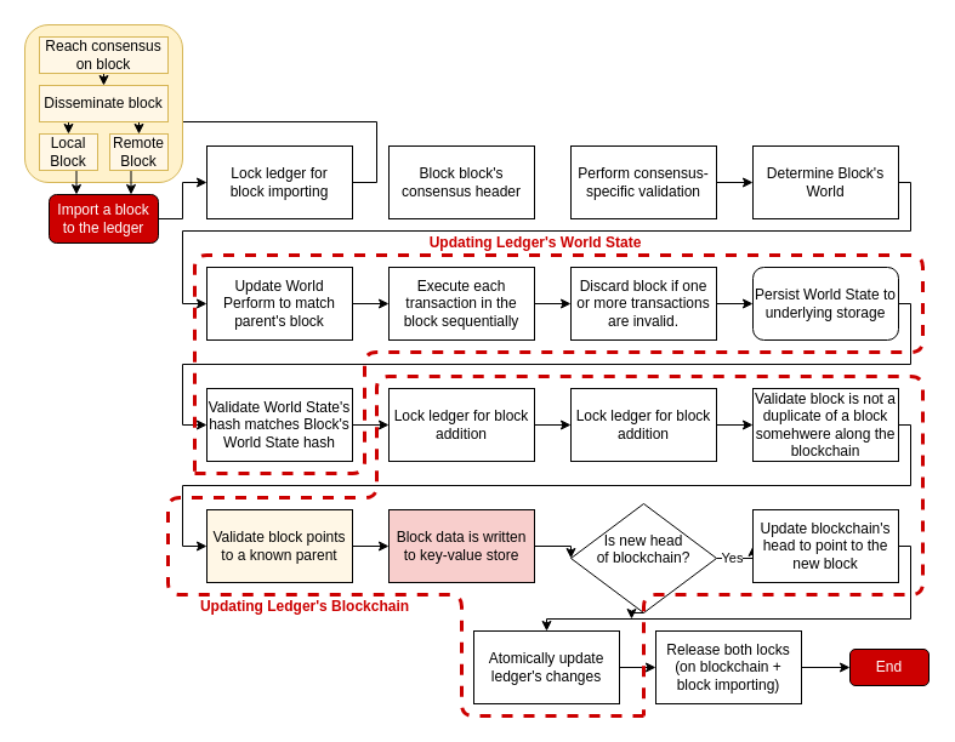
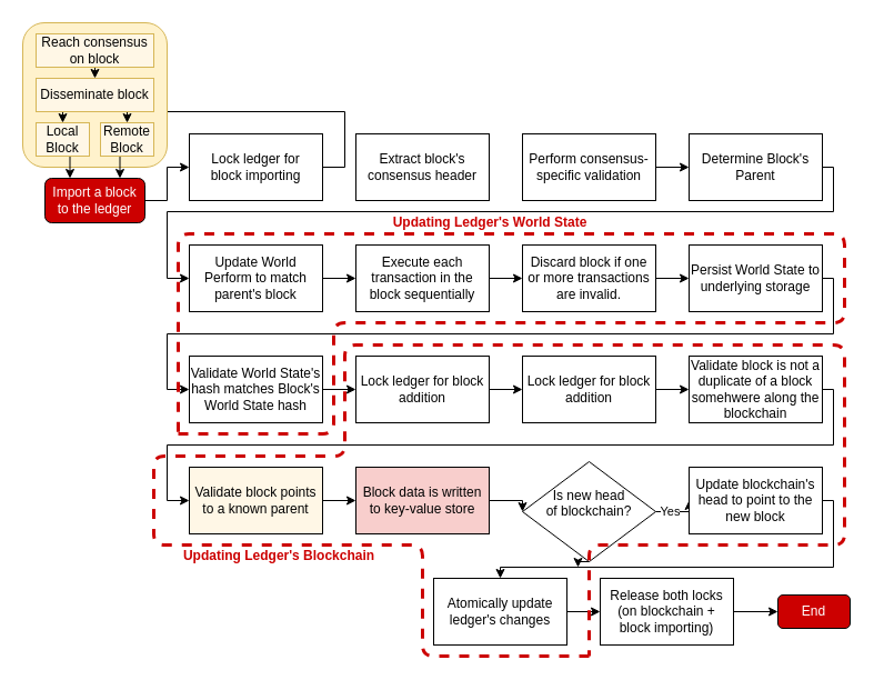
  <mxCell id="0" />
  <mxCell id="1" parent="0" />
  <mxCell id="2" style="edgeStyle=orthogonalEdgeStyle;rounded=0;orthogonalLoop=1;jettySize=auto;html=1;exitX=1;exitY=0.5;exitDx=0;exitDy=0;entryX=0;entryY=0.5;entryDx=0;entryDy=0;fontColor=#FFFFFF;" edge="1" parent="1" source="3" target="5"><mxGeometry relative="1" as="geometry" /></mxCell>
  <mxCell id="3" value="Import a block to the ledger" style="rounded=1;whiteSpace=wrap;html=1;fillColor=#CC0000;fontColor=#FFFFFF;" vertex="1" parent="1"><mxGeometry x="40" y="160" width="90" height="40" as="geometry" /></mxCell>
  <mxCell id="4" style="edgeStyle=orthogonalEdgeStyle;rounded=0;orthogonalLoop=1;jettySize=auto;html=1;exitX=1;exitY=0.5;exitDx=0;exitDy=0;fontColor=#FFFFFF;" edge="1" parent="1" source="5" target="15"><mxGeometry relative="1" as="geometry" /></mxCell>
  <mxCell id="5" value="Lock ledger for&lt;br&gt;block importing" style="rounded=0;whiteSpace=wrap;html=1;" vertex="1" parent="1"><mxGeometry x="170" y="120" width="120" height="60" as="geometry" /></mxCell>
  <mxCell id="6" value="" style="rounded=1;whiteSpace=wrap;html=1;fillColor=#fff2cc;strokeColor=#d6b656;" vertex="1" parent="1"><mxGeometry x="20" y="20" width="130" height="130" as="geometry" /></mxCell>
  <mxCell id="7" style="edgeStyle=orthogonalEdgeStyle;rounded=0;orthogonalLoop=1;jettySize=auto;html=1;exitX=0.5;exitY=1;exitDx=0;exitDy=0;entryX=0.5;entryY=0;entryDx=0;entryDy=0;fontColor=#FFFFFF;" edge="1" parent="1" source="8" target="11"><mxGeometry relative="1" as="geometry" /></mxCell>
  <mxCell id="8" value="Reach consensus on block" style="rounded=0;whiteSpace=wrap;html=1;strokeColor=#d6b656;fillColor=#FFF7E6;" vertex="1" parent="1"><mxGeometry x="32" y="30" width="106" height="30" as="geometry" /></mxCell>
  <mxCell id="9" style="edgeStyle=orthogonalEdgeStyle;rounded=0;orthogonalLoop=1;jettySize=auto;html=1;exitX=0.25;exitY=1;exitDx=0;exitDy=0;entryX=0.5;entryY=0;entryDx=0;entryDy=0;fontColor=#FFFFFF;" edge="1" parent="1" source="11" target="13"><mxGeometry relative="1" as="geometry" /></mxCell>
  <mxCell id="10" style="edgeStyle=orthogonalEdgeStyle;rounded=0;orthogonalLoop=1;jettySize=auto;html=1;exitX=0.75;exitY=1;exitDx=0;exitDy=0;entryX=0.5;entryY=0;entryDx=0;entryDy=0;fontColor=#FFFFFF;" edge="1" parent="1" source="11" target="15"><mxGeometry relative="1" as="geometry" /></mxCell>
  <mxCell id="11" value="Disseminate block" style="rounded=0;whiteSpace=wrap;html=1;strokeColor=#d6b656;fillColor=#FFF7E6;" vertex="1" parent="1"><mxGeometry x="32" y="70" width="106" height="30" as="geometry" /></mxCell>
  <mxCell id="12" style="edgeStyle=orthogonalEdgeStyle;rounded=0;orthogonalLoop=1;jettySize=auto;html=1;exitX=0.5;exitY=1;exitDx=0;exitDy=0;entryX=0.25;entryY=0;entryDx=0;entryDy=0;fontColor=#FFFFFF;" edge="1" parent="1" source="13" target="3"><mxGeometry relative="1" as="geometry" /></mxCell>
  <mxCell id="13" value="Local Block" style="rounded=0;whiteSpace=wrap;html=1;strokeColor=#d6b656;fillColor=#FFF7E6;" vertex="1" parent="1"><mxGeometry x="32" y="110" width="48" height="30" as="geometry" /></mxCell>
  <mxCell id="14" style="edgeStyle=orthogonalEdgeStyle;rounded=0;orthogonalLoop=1;jettySize=auto;html=1;exitX=0.5;exitY=1;exitDx=0;exitDy=0;entryX=0.75;entryY=0;entryDx=0;entryDy=0;fontColor=#FFFFFF;" edge="1" parent="1" source="15" target="3"><mxGeometry relative="1" as="geometry" /></mxCell>
  <mxCell id="15" value="Remote Block" style="rounded=0;whiteSpace=wrap;html=1;strokeColor=#d6b656;fillColor=#FFF7E6;" vertex="1" parent="1"><mxGeometry x="90" y="110" width="48" height="30" as="geometry" /></mxCell>
- <mxCell id="16" value="Block block's consensus header" style="rounded=0;whiteSpace=wrap;html=1;" vertex="1" parent="1"><mxGeometry x="320" y="120" width="120" height="60" as="geometry" /></mxCell>
+ <mxCell id="16" value="Extract block's consensus header" style="rounded=0;whiteSpace=wrap;html=1;" vertex="1" parent="1"><mxGeometry x="320" y="120" width="120" height="60" as="geometry" /></mxCell>
  <mxCell id="17" style="edgeStyle=orthogonalEdgeStyle;rounded=0;orthogonalLoop=1;jettySize=auto;html=1;exitX=1;exitY=0.5;exitDx=0;exitDy=0;entryX=0;entryY=0.5;entryDx=0;entryDy=0;fontColor=#FFFFFF;" edge="1" parent="1" source="18" target="20"><mxGeometry relative="1" as="geometry" /></mxCell>
  <mxCell id="18" value="Perform consensus-specific validation" style="rounded=0;whiteSpace=wrap;html=1;" vertex="1" parent="1"><mxGeometry x="470" y="120" width="120" height="60" as="geometry" /></mxCell>
  <mxCell id="19" style="edgeStyle=orthogonalEdgeStyle;rounded=0;orthogonalLoop=1;jettySize=auto;html=1;exitX=1;exitY=0.5;exitDx=0;exitDy=0;entryX=0;entryY=0.5;entryDx=0;entryDy=0;fontColor=#FFFFFF;" edge="1" parent="1" source="20" target="22"><mxGeometry relative="1" as="geometry"><Array as="points"><mxPoint x="750" y="150" /><mxPoint x="750" y="190" /><mxPoint x="150" y="190" /><mxPoint x="150" y="250" /></Array></mxGeometry></mxCell>
- <mxCell id="20" value="Determine Block's World" style="rounded=0;whiteSpace=wrap;html=1;" vertex="1" parent="1"><mxGeometry x="620" y="120" width="120" height="60" as="geometry" /></mxCell>
+ <mxCell id="20" value="Determine Block's Parent" style="rounded=0;whiteSpace=wrap;html=1;" vertex="1" parent="1"><mxGeometry x="620" y="120" width="120" height="60" as="geometry" /></mxCell>
  <mxCell id="21" style="edgeStyle=orthogonalEdgeStyle;rounded=0;orthogonalLoop=1;jettySize=auto;html=1;exitX=1;exitY=0.5;exitDx=0;exitDy=0;entryX=0;entryY=0.5;entryDx=0;entryDy=0;fontColor=#FFFFFF;" edge="1" parent="1" source="22" target="24"><mxGeometry relative="1" as="geometry" /></mxCell>
  <mxCell id="22" value="Update World Perform to match parent's block" style="rounded=0;whiteSpace=wrap;html=1;" vertex="1" parent="1"><mxGeometry x="170" y="220" width="120" height="60" as="geometry" /></mxCell>
  <mxCell id="23" style="edgeStyle=orthogonalEdgeStyle;rounded=0;orthogonalLoop=1;jettySize=auto;html=1;exitX=1;exitY=0.5;exitDx=0;exitDy=0;entryX=0;entryY=0.5;entryDx=0;entryDy=0;fontColor=#FFFFFF;" edge="1" parent="1" source="24" target="26"><mxGeometry relative="1" as="geometry" /></mxCell>
  <mxCell id="24" value="Execute each transaction in the block sequentially" style="rounded=0;whiteSpace=wrap;html=1;" vertex="1" parent="1"><mxGeometry x="320" y="220" width="120" height="60" as="geometry" /></mxCell>
  <mxCell id="25" style="edgeStyle=orthogonalEdgeStyle;rounded=0;orthogonalLoop=1;jettySize=auto;html=1;exitX=1;exitY=0.5;exitDx=0;exitDy=0;entryX=0;entryY=0.5;entryDx=0;entryDy=0;fontColor=#FFFFFF;" edge="1" parent="1" source="26" target="28"><mxGeometry relative="1" as="geometry" /></mxCell>
  <mxCell id="26" value="Discard block if one or more transactions are invalid." style="rounded=0;whiteSpace=wrap;html=1;" vertex="1" parent="1"><mxGeometry x="470" y="220" width="120" height="60" as="geometry" /></mxCell>
  <mxCell id="27" style="edgeStyle=orthogonalEdgeStyle;rounded=0;orthogonalLoop=1;jettySize=auto;html=1;exitX=1;exitY=0.5;exitDx=0;exitDy=0;entryX=0;entryY=0.5;entryDx=0;entryDy=0;fontColor=#FFFFFF;" edge="1" parent="1" source="28" target="30"><mxGeometry relative="1" as="geometry"><Array as="points"><mxPoint x="750" y="250" /><mxPoint x="750" y="300" /><mxPoint x="150" y="300" /><mxPoint x="150" y="350" /></Array></mxGeometry></mxCell>
- <mxCell id="28" value="Persist World State to underlying storage" style="whiteSpace=wrap;html=1;rounded=1;" vertex="1" parent="1"><mxGeometry x="620" y="220" width="120" height="60" as="geometry" /></mxCell>
+ <mxCell id="28" value="Persist World State to underlying storage" style="rounded=0;whiteSpace=wrap;html=1;" vertex="1" parent="1"><mxGeometry x="620" y="220" width="120" height="60" as="geometry" /></mxCell>
  <mxCell id="29" style="edgeStyle=orthogonalEdgeStyle;rounded=0;orthogonalLoop=1;jettySize=auto;html=1;exitX=1;exitY=0.5;exitDx=0;exitDy=0;entryX=0;entryY=0.5;entryDx=0;entryDy=0;fontColor=#FFFFFF;" edge="1" parent="1" source="30" target="32"><mxGeometry relative="1" as="geometry" /></mxCell>
  <mxCell id="30" value="Validate World State's hash matches Block's World State hash" style="rounded=0;whiteSpace=wrap;html=1;" vertex="1" parent="1"><mxGeometry x="170" y="320" width="120" height="60" as="geometry" /></mxCell>
  <mxCell id="31" style="edgeStyle=orthogonalEdgeStyle;rounded=0;orthogonalLoop=1;jettySize=auto;html=1;exitX=1;exitY=0.5;exitDx=0;exitDy=0;entryX=0;entryY=0.5;entryDx=0;entryDy=0;fontColor=#FFFFFF;" edge="1" parent="1" source="32" target="34"><mxGeometry relative="1" as="geometry" /></mxCell>
  <mxCell id="32" value="Lock ledger for block addition" style="rounded=0;whiteSpace=wrap;html=1;" vertex="1" parent="1"><mxGeometry x="320" y="320" width="120" height="60" as="geometry" /></mxCell>
  <mxCell id="33" style="edgeStyle=orthogonalEdgeStyle;rounded=0;orthogonalLoop=1;jettySize=auto;html=1;exitX=1;exitY=0.5;exitDx=0;exitDy=0;entryX=0;entryY=0.5;entryDx=0;entryDy=0;fontColor=#FFFFFF;" edge="1" parent="1" source="34" target="36"><mxGeometry relative="1" as="geometry" /></mxCell>
  <mxCell id="34" value="Lock ledger for block addition" style="rounded=0;whiteSpace=wrap;html=1;" vertex="1" parent="1"><mxGeometry x="470" y="320" width="120" height="60" as="geometry" /></mxCell>
  <mxCell id="35" style="edgeStyle=orthogonalEdgeStyle;rounded=0;orthogonalLoop=1;jettySize=auto;html=1;exitX=1;exitY=0.5;exitDx=0;exitDy=0;entryX=0;entryY=0.5;entryDx=0;entryDy=0;fontColor=#FFFFFF;" edge="1" parent="1" source="36" target="38"><mxGeometry relative="1" as="geometry"><Array as="points"><mxPoint x="750" y="350" /><mxPoint x="750" y="400" /><mxPoint x="150" y="400" /><mxPoint x="150" y="450" /></Array></mxGeometry></mxCell>
  <mxCell id="36" value="Validate block is not a duplicate of a block somehwere along the blockchain" style="rounded=0;whiteSpace=wrap;html=1;" vertex="1" parent="1"><mxGeometry x="620" y="320" width="120" height="60" as="geometry" /></mxCell>
  <mxCell id="37" style="edgeStyle=orthogonalEdgeStyle;rounded=0;orthogonalLoop=1;jettySize=auto;html=1;exitX=1;exitY=0.5;exitDx=0;exitDy=0;entryX=0;entryY=0.5;entryDx=0;entryDy=0;fontColor=#FFFFFF;" edge="1" parent="1" source="38" target="40"><mxGeometry relative="1" as="geometry" /></mxCell>
  <mxCell id="38" value="Validate block points to a known parent" style="rounded=0;whiteSpace=wrap;html=1;fillColor=#fff7e6;" vertex="1" parent="1"><mxGeometry x="170" y="420" width="120" height="60" as="geometry" /></mxCell>
  <mxCell id="39" style="edgeStyle=orthogonalEdgeStyle;rounded=0;orthogonalLoop=1;jettySize=auto;html=1;exitX=1;exitY=0.5;exitDx=0;exitDy=0;entryX=0;entryY=0.5;entryDx=0;entryDy=0;fontColor=#FFFFFF;" edge="1" parent="1" source="40" target="43"><mxGeometry relative="1" as="geometry"><mxPoint x="470" y="450" as="targetPoint" /></mxGeometry></mxCell>
  <mxCell id="40" value="Block data is written to key-value store" style="rounded=0;whiteSpace=wrap;html=1;fillColor=#f8cecc;" vertex="1" parent="1"><mxGeometry x="320" y="420" width="120" height="60" as="geometry" /></mxCell>
  <mxCell id="41" value="Yes" style="edgeStyle=orthogonalEdgeStyle;rounded=0;orthogonalLoop=1;jettySize=auto;html=1;exitX=1;exitY=0.5;exitDx=0;exitDy=0;entryX=0;entryY=0.5;entryDx=0;entryDy=0;" edge="1" parent="1" source="43" target="45"><mxGeometry x="-0.333" relative="1" as="geometry"><mxPoint x="590" y="450" as="sourcePoint" /><mxPoint as="offset" /></mxGeometry></mxCell>
  <mxCell id="42" style="edgeStyle=orthogonalEdgeStyle;rounded=0;orthogonalLoop=1;jettySize=auto;html=1;exitX=0.5;exitY=1;exitDx=0;exitDy=0;strokeWidth=1;fontSize=12;fontColor=#CC0000;" edge="1" parent="1" source="43"><mxGeometry relative="1" as="geometry"><mxPoint x="520" y="510" as="targetPoint" /></mxGeometry></mxCell>
  <mxCell id="43" value="Is new head&lt;br&gt;of blockchain?&lt;br&gt;&amp;nbsp;" style="rhombus;whiteSpace=wrap;html=1;" vertex="1" parent="1"><mxGeometry x="470" y="415" width="120" height="90" as="geometry" /></mxCell>
  <mxCell id="44" style="edgeStyle=orthogonalEdgeStyle;rounded=0;orthogonalLoop=1;jettySize=auto;html=1;exitX=1;exitY=0.5;exitDx=0;exitDy=0;entryX=0.5;entryY=0;entryDx=0;entryDy=0;fontColor=#000000;" edge="1" parent="1" source="45" target="47"><mxGeometry relative="1" as="geometry"><Array as="points"><mxPoint x="750" y="450" /><mxPoint x="750" y="510" /><mxPoint x="450" y="510" /></Array></mxGeometry></mxCell>
  <mxCell id="45" value="Update blockchain's head to point to the new block" style="rounded=0;whiteSpace=wrap;html=1;" vertex="1" parent="1"><mxGeometry x="620" y="420" width="120" height="60" as="geometry" /></mxCell>
  <mxCell id="46" style="edgeStyle=orthogonalEdgeStyle;rounded=0;orthogonalLoop=1;jettySize=auto;html=1;exitX=1;exitY=0.5;exitDx=0;exitDy=0;entryX=0;entryY=0.5;entryDx=0;entryDy=0;fontColor=#000000;" edge="1" parent="1" source="47" target="49"><mxGeometry relative="1" as="geometry" /></mxCell>
  <mxCell id="47" value="Atomically update ledger's changes" style="rounded=0;whiteSpace=wrap;html=1;" vertex="1" parent="1"><mxGeometry x="390" y="520" width="120" height="60" as="geometry" /></mxCell>
  <mxCell id="48" style="edgeStyle=orthogonalEdgeStyle;rounded=0;orthogonalLoop=1;jettySize=auto;html=1;exitX=1;exitY=0.5;exitDx=0;exitDy=0;entryX=0;entryY=0.5;entryDx=0;entryDy=0;fontColor=#000000;" edge="1" parent="1" source="49" target="50"><mxGeometry relative="1" as="geometry" /></mxCell>
  <mxCell id="49" value="Release both locks (on blockchain + block importing)" style="rounded=0;whiteSpace=wrap;html=1;" vertex="1" parent="1"><mxGeometry x="540" y="520" width="120" height="60" as="geometry" /></mxCell>
  <mxCell id="50" value="End" style="rounded=1;whiteSpace=wrap;html=1;fillColor=#CC0000;fontColor=#FFFFFF;" vertex="1" parent="1"><mxGeometry x="700" y="535" width="65" height="30" as="geometry" /></mxCell>
  <mxCell id="51" value="" style="endArrow=none;dashed=1;html=1;fontSize=12;fontColor=#CC0000;strokeColor=#CC0000;strokeWidth=3;" edge="1" parent="1"><mxGeometry width="50" height="50" relative="1" as="geometry"><mxPoint x="530" y="590" as="sourcePoint" /><mxPoint x="530" y="590" as="targetPoint" /><Array as="points"><mxPoint x="380" y="590" /><mxPoint x="380" y="490" /><mxPoint x="138" y="490" /><mxPoint x="138" y="410" /><mxPoint x="310" y="410" /><mxPoint x="310" y="310" /><mxPoint x="760" y="310" /><mxPoint x="760" y="490" /><mxPoint x="530" y="490" /></Array></mxGeometry></mxCell>
  <mxCell id="52" value="&lt;b&gt;Updating Ledger's Blockchain&lt;br&gt;&lt;/b&gt;" style="text;html=1;strokeColor=none;fillColor=none;align=center;verticalAlign=middle;whiteSpace=wrap;rounded=0;fontSize=12;fontColor=#CC0000;" vertex="1" parent="1"><mxGeometry x="130" y="490" width="242" height="20" as="geometry" /></mxCell>
  <mxCell id="53" value="" style="endArrow=none;dashed=1;html=1;strokeWidth=3;fontSize=12;fontColor=#CC0000;strokeColor=#CC0000;" edge="1" parent="1"><mxGeometry width="50" height="50" relative="1" as="geometry"><mxPoint x="160" y="390" as="sourcePoint" /><mxPoint x="160" y="390" as="targetPoint" /><Array as="points"><mxPoint x="300" y="390" /><mxPoint x="300" y="290" /><mxPoint x="760" y="290" /><mxPoint x="760" y="210" /><mxPoint x="160" y="210" /></Array></mxGeometry></mxCell>
  <mxCell id="54" value="&lt;b&gt;Updating Ledger's World State&lt;br&gt;&lt;/b&gt;" style="text;html=1;strokeColor=none;fillColor=none;align=center;verticalAlign=middle;whiteSpace=wrap;rounded=0;fontSize=12;fontColor=#CC0000;" vertex="1" parent="1"><mxGeometry x="320" y="190" width="242" height="20" as="geometry" /></mxCell>
